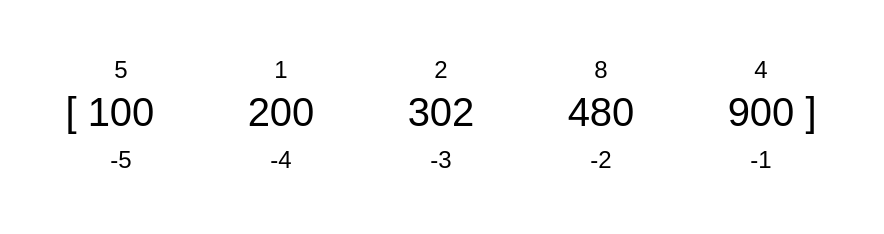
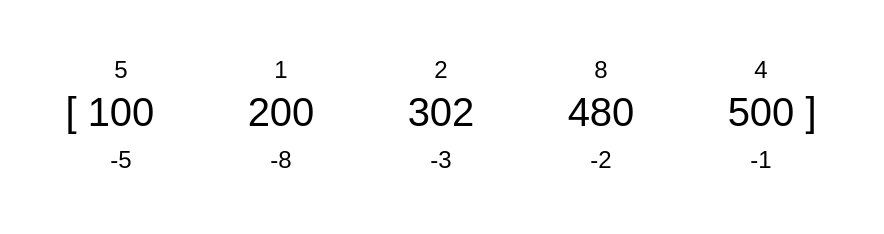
  <mxCell id="0" />
  <mxCell id="1" parent="0" />
  <mxCell id="2" value="[" style="text;html=1;align=center;verticalAlign=middle;resizable=0;points=[];autosize=1;strokeColor=none;fillColor=none;fontSize=20;fontFamily=Helvetica;hachureGap=4;rounded=1;" vertex="1" parent="1"><mxGeometry x="20" y="35" width="30" height="40" as="geometry" /></mxCell>
  <mxCell id="3" value="]" style="text;html=1;align=center;verticalAlign=middle;resizable=0;points=[];autosize=1;strokeColor=none;fillColor=none;fontSize=20;fontFamily=Helvetica;hachureGap=4;rounded=1;" vertex="1" parent="1"><mxGeometry x="390" y="35" width="30" height="40" as="geometry" /></mxCell>
  <mxCell id="4" value="100" style="text;html=1;align=center;verticalAlign=middle;resizable=0;points=[];autosize=1;strokeColor=none;fillColor=none;fontSize=20;fontFamily=Helvetica;hachureGap=4;rounded=1;" vertex="1" parent="1"><mxGeometry x="30" y="35" width="60" height="40" as="geometry" /></mxCell>
  <mxCell id="5" value="200" style="text;html=1;align=center;verticalAlign=middle;resizable=0;points=[];autosize=1;strokeColor=none;fillColor=none;fontSize=20;fontFamily=Helvetica;hachureGap=4;rounded=1;" vertex="1" parent="1"><mxGeometry x="110" y="35" width="60" height="40" as="geometry" /></mxCell>
  <mxCell id="6" value="302" style="text;html=1;align=center;verticalAlign=middle;resizable=0;points=[];autosize=1;strokeColor=none;fillColor=none;fontSize=20;fontFamily=Helvetica;hachureGap=4;rounded=1;" vertex="1" parent="1"><mxGeometry x="190" y="35" width="60" height="40" as="geometry" /></mxCell>
  <mxCell id="7" value="480" style="text;html=1;align=center;verticalAlign=middle;resizable=0;points=[];autosize=1;strokeColor=none;fillColor=none;fontSize=20;fontFamily=Helvetica;hachureGap=4;rounded=1;" vertex="1" parent="1"><mxGeometry x="270" y="35" width="60" height="40" as="geometry" /></mxCell>
- <mxCell id="8" value="900" style="text;html=1;align=center;verticalAlign=middle;resizable=0;points=[];autosize=1;strokeColor=none;fillColor=none;fontSize=20;fontFamily=Helvetica;hachureGap=4;rounded=1;" vertex="1" parent="1"><mxGeometry x="350" y="35" width="60" height="40" as="geometry" /></mxCell>
+ <mxCell id="8" value="500" style="text;html=1;align=center;verticalAlign=middle;resizable=0;points=[];autosize=1;strokeColor=none;fillColor=none;fontSize=20;fontFamily=Helvetica;hachureGap=4;rounded=1;" vertex="1" parent="1"><mxGeometry x="350" y="35" width="60" height="40" as="geometry" /></mxCell>
  <mxCell id="9" value="5" style="text;html=1;align=center;verticalAlign=middle;resizable=0;points=[];autosize=1;strokeColor=none;fillColor=none;fontFamily=Helvetica;" vertex="1" parent="1"><mxGeometry x="45" y="20" width="30" height="30" as="geometry" /></mxCell>
  <mxCell id="10" value="1" style="text;html=1;align=center;verticalAlign=middle;resizable=0;points=[];autosize=1;strokeColor=none;fillColor=none;fontFamily=Helvetica;" vertex="1" parent="1"><mxGeometry x="125" y="20" width="30" height="30" as="geometry" /></mxCell>
  <mxCell id="11" value="2" style="text;html=1;align=center;verticalAlign=middle;resizable=0;points=[];autosize=1;strokeColor=none;fillColor=none;fontFamily=Helvetica;" vertex="1" parent="1"><mxGeometry x="205" y="20" width="30" height="30" as="geometry" /></mxCell>
  <mxCell id="12" value="8" style="text;html=1;align=center;verticalAlign=middle;resizable=0;points=[];autosize=1;strokeColor=none;fillColor=none;fontFamily=Helvetica;" vertex="1" parent="1"><mxGeometry x="285" y="20" width="30" height="30" as="geometry" /></mxCell>
  <mxCell id="13" value="4" style="text;html=1;align=center;verticalAlign=middle;resizable=0;points=[];autosize=1;strokeColor=none;fillColor=none;fontFamily=Helvetica;" vertex="1" parent="1"><mxGeometry x="365" y="20" width="30" height="30" as="geometry" /></mxCell>
  <mxCell id="14" value="-1" style="text;html=1;align=center;verticalAlign=middle;resizable=0;points=[];autosize=1;strokeColor=none;fillColor=none;fontFamily=Helvetica;" vertex="1" parent="1"><mxGeometry x="365" y="65" width="30" height="30" as="geometry" /></mxCell>
  <mxCell id="15" value="-2" style="text;html=1;align=center;verticalAlign=middle;resizable=0;points=[];autosize=1;strokeColor=none;fillColor=none;fontFamily=Helvetica;" vertex="1" parent="1"><mxGeometry x="285" y="65" width="30" height="30" as="geometry" /></mxCell>
  <mxCell id="16" value="-3" style="text;html=1;align=center;verticalAlign=middle;resizable=0;points=[];autosize=1;strokeColor=none;fillColor=none;fontFamily=Helvetica;" vertex="1" parent="1"><mxGeometry x="205" y="65" width="30" height="30" as="geometry" /></mxCell>
- <mxCell id="17" value="-4" style="text;html=1;align=center;verticalAlign=middle;resizable=0;points=[];autosize=1;strokeColor=none;fillColor=none;fontFamily=Helvetica;" vertex="1" parent="1"><mxGeometry x="125" y="65" width="30" height="30" as="geometry" /></mxCell>
+ <mxCell id="17" value="-8" style="text;html=1;align=center;verticalAlign=middle;resizable=0;points=[];autosize=1;strokeColor=none;fillColor=none;fontFamily=Helvetica;" vertex="1" parent="1"><mxGeometry x="125" y="65" width="30" height="30" as="geometry" /></mxCell>
  <mxCell id="18" value="-5" style="text;html=1;align=center;verticalAlign=middle;resizable=0;points=[];autosize=1;strokeColor=none;fillColor=none;fontFamily=Helvetica;" vertex="1" parent="1"><mxGeometry x="45" y="65" width="30" height="30" as="geometry" /></mxCell>
